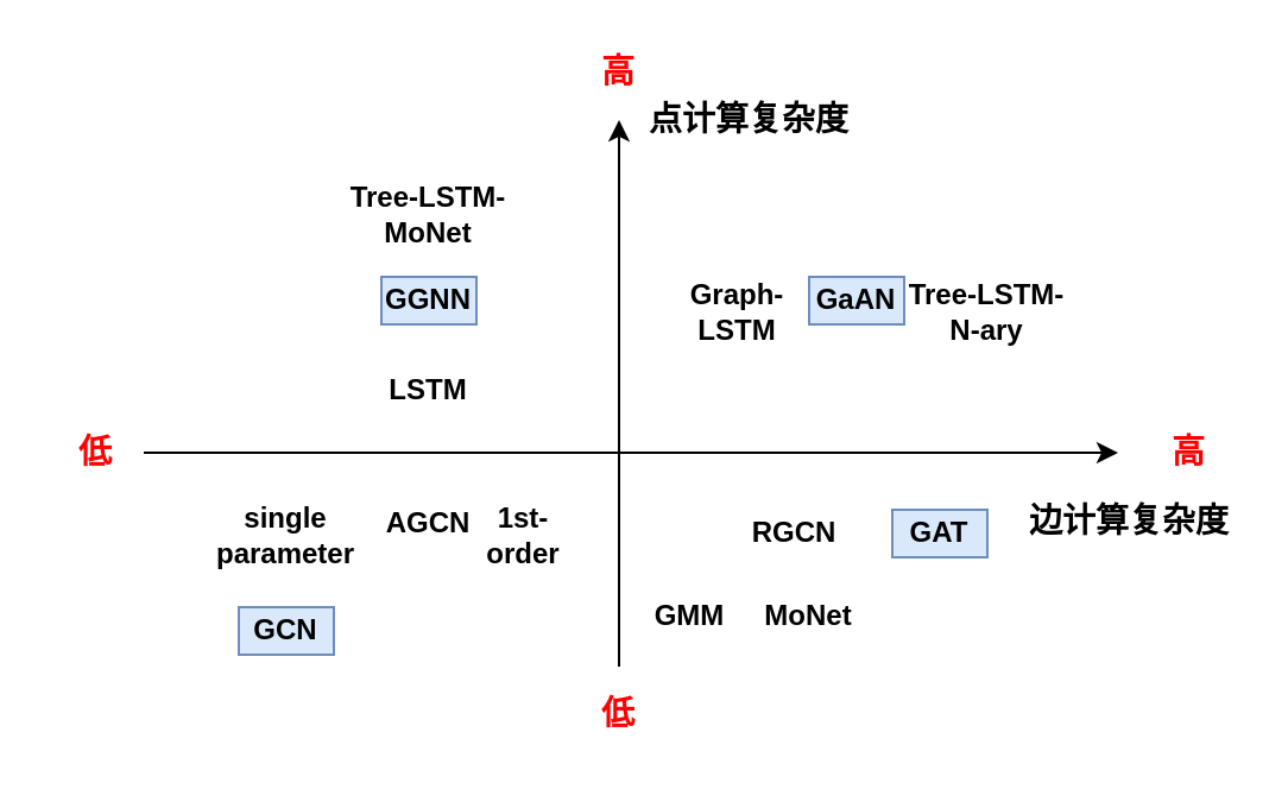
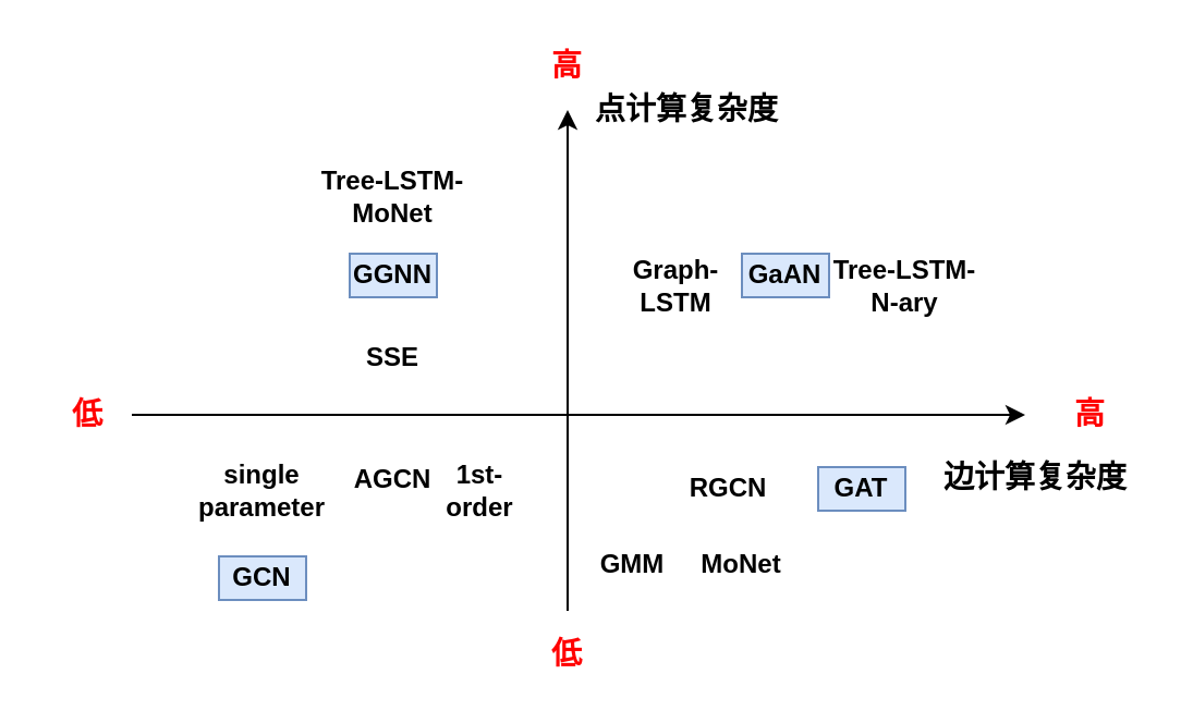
  <mxCell id="0" />
  <mxCell id="1" parent="0" />
  <mxCell id="2" value="" style="endArrow=classic;html=1;" parent="1" edge="1"><mxGeometry width="50" height="50" relative="1" as="geometry"><mxPoint x="60" y="190" as="sourcePoint" /><mxPoint x="470" y="190" as="targetPoint" /></mxGeometry></mxCell>
  <mxCell id="3" value="" style="endArrow=classic;html=1;" parent="1" edge="1"><mxGeometry width="50" height="50" relative="1" as="geometry"><mxPoint x="260" y="280" as="sourcePoint" /><mxPoint x="260" y="50" as="targetPoint" /></mxGeometry></mxCell>
  <mxCell id="4" value="&lt;b&gt;&lt;font style=&quot;font-size: 14px&quot;&gt;边计算复杂度&lt;/font&gt;&lt;/b&gt;" style="text;html=1;strokeColor=none;fillColor=none;align=center;verticalAlign=middle;whiteSpace=wrap;rounded=0;" parent="1" vertex="1"><mxGeometry x="430" y="209" width="90" height="20" as="geometry" /></mxCell>
  <mxCell id="5" value="&lt;b&gt;&lt;font color=&quot;#ff0000&quot; style=&quot;font-size: 14px&quot;&gt;高&lt;/font&gt;&lt;/b&gt;" style="text;html=1;strokeColor=none;fillColor=none;align=center;verticalAlign=middle;whiteSpace=wrap;rounded=0;" parent="1" vertex="1"><mxGeometry x="240" y="20" width="40" height="20" as="geometry" /></mxCell>
  <mxCell id="6" value="&lt;b&gt;&lt;font color=&quot;#ff0000&quot; style=&quot;font-size: 14px&quot;&gt;低&lt;/font&gt;&lt;/b&gt;" style="text;html=1;strokeColor=none;fillColor=none;align=center;verticalAlign=middle;whiteSpace=wrap;rounded=0;" parent="1" vertex="1"><mxGeometry x="245" y="290" width="30" height="20" as="geometry" /></mxCell>
  <mxCell id="7" value="&lt;b&gt;&lt;font color=&quot;#ff0000&quot; style=&quot;font-size: 14px&quot;&gt;高&lt;/font&gt;&lt;/b&gt;" style="text;html=1;strokeColor=none;fillColor=none;align=center;verticalAlign=middle;whiteSpace=wrap;rounded=0;" parent="1" vertex="1"><mxGeometry x="480" y="180" width="40" height="20" as="geometry" /></mxCell>
  <mxCell id="8" value="&lt;font color=&quot;#ff0000&quot;&gt;&lt;span style=&quot;font-size: 14px&quot;&gt;&lt;b&gt;低&lt;/b&gt;&lt;/span&gt;&lt;/font&gt;" style="text;html=1;strokeColor=none;fillColor=none;align=center;verticalAlign=middle;whiteSpace=wrap;rounded=0;" parent="1" vertex="1"><mxGeometry x="20" y="180" width="40" height="20" as="geometry" /></mxCell>
  <mxCell id="9" value="&lt;b&gt;GCN&lt;/b&gt;" style="text;html=1;strokeColor=#6c8ebf;fillColor=#dae8fc;align=center;verticalAlign=middle;whiteSpace=wrap;rounded=0;" parent="1" vertex="1"><mxGeometry x="100" y="255" width="40" height="20" as="geometry" /></mxCell>
  <mxCell id="10" value="&lt;b&gt;single parameter&lt;/b&gt;" style="text;html=1;strokeColor=none;fillColor=none;align=center;verticalAlign=middle;whiteSpace=wrap;rounded=0;" parent="1" vertex="1"><mxGeometry x="100" y="215" width="40" height="20" as="geometry" /></mxCell>
  <mxCell id="11" value="&lt;b&gt;1st-order&lt;/b&gt;" style="text;html=1;strokeColor=none;fillColor=none;align=center;verticalAlign=middle;whiteSpace=wrap;rounded=0;" parent="1" vertex="1"><mxGeometry x="200" y="215" width="40" height="20" as="geometry" /></mxCell>
  <mxCell id="12" value="&lt;b&gt;GaAN&lt;/b&gt;" style="text;html=1;strokeColor=#6c8ebf;fillColor=#dae8fc;align=center;verticalAlign=middle;whiteSpace=wrap;rounded=0;" parent="1" vertex="1"><mxGeometry x="340" y="116" width="40" height="20" as="geometry" /></mxCell>
  <mxCell id="13" value="&lt;b&gt;Tree-LSTM-N-ary&lt;/b&gt;" style="text;html=1;strokeColor=none;fillColor=none;align=center;verticalAlign=middle;whiteSpace=wrap;rounded=0;" parent="1" vertex="1"><mxGeometry x="380" y="116" width="70" height="30" as="geometry" /></mxCell>
  <mxCell id="14" value="&lt;b&gt;Graph-LSTM&lt;/b&gt;" style="text;html=1;strokeColor=none;fillColor=none;align=center;verticalAlign=middle;whiteSpace=wrap;rounded=0;" parent="1" vertex="1"><mxGeometry x="290" y="121" width="40" height="20" as="geometry" /></mxCell>
  <mxCell id="15" value="&lt;b&gt;GGNN&lt;/b&gt;" style="text;html=1;strokeColor=#6c8ebf;fillColor=#dae8fc;align=center;verticalAlign=middle;whiteSpace=wrap;rounded=0;" parent="1" vertex="1"><mxGeometry x="160" y="116" width="40" height="20" as="geometry" /></mxCell>
- <mxCell id="16" value="&lt;b&gt;LSTM&lt;/b&gt;" style="text;html=1;strokeColor=none;fillColor=none;align=center;verticalAlign=middle;whiteSpace=wrap;rounded=0;" parent="1" vertex="1"><mxGeometry x="160" y="154" width="40" height="20" as="geometry" /></mxCell>
+ <mxCell id="16" value="&lt;b&gt;SSE&lt;/b&gt;" style="text;html=1;strokeColor=none;fillColor=none;align=center;verticalAlign=middle;whiteSpace=wrap;rounded=0;" parent="1" vertex="1"><mxGeometry x="160" y="154" width="40" height="20" as="geometry" /></mxCell>
  <mxCell id="17" value="&lt;b&gt;Tree-LSTM-MoNet&lt;/b&gt;" style="text;html=1;strokeColor=none;fillColor=none;align=center;verticalAlign=middle;whiteSpace=wrap;rounded=0;" parent="1" vertex="1"><mxGeometry x="140" y="80" width="80" height="20" as="geometry" /></mxCell>
  <mxCell id="18" value="&lt;b&gt;GAT&lt;/b&gt;" style="text;html=1;strokeColor=#6c8ebf;fillColor=#dae8fc;align=center;verticalAlign=middle;whiteSpace=wrap;rounded=0;" parent="1" vertex="1"><mxGeometry x="375" y="214" width="40" height="20" as="geometry" /></mxCell>
  <mxCell id="19" value="&lt;b&gt;MoNet&lt;/b&gt;" style="text;html=1;strokeColor=none;fillColor=none;align=center;verticalAlign=middle;whiteSpace=wrap;rounded=0;" parent="1" vertex="1"><mxGeometry x="320" y="244" width="40" height="30" as="geometry" /></mxCell>
  <mxCell id="20" value="&lt;b&gt;RGCN&lt;/b&gt;" style="text;html=1;strokeColor=none;fillColor=none;align=center;verticalAlign=middle;whiteSpace=wrap;rounded=0;" parent="1" vertex="1"><mxGeometry x="314" y="209" width="40" height="30" as="geometry" /></mxCell>
  <mxCell id="21" value="&lt;b&gt;GMM&lt;/b&gt;" style="text;html=1;strokeColor=none;fillColor=none;align=center;verticalAlign=middle;whiteSpace=wrap;rounded=0;" parent="1" vertex="1"><mxGeometry x="270" y="244" width="40" height="30" as="geometry" /></mxCell>
  <mxCell id="22" value="&lt;b&gt;AGCN&lt;/b&gt;" style="text;html=1;strokeColor=none;fillColor=none;align=center;verticalAlign=middle;whiteSpace=wrap;rounded=0;" parent="1" vertex="1"><mxGeometry x="160" y="210" width="40" height="20" as="geometry" /></mxCell>
  <mxCell id="23" value="&lt;b&gt;&lt;font style=&quot;font-size: 14px&quot;&gt;点计算复杂度&lt;/font&gt;&lt;/b&gt;" style="text;html=1;strokeColor=none;fillColor=none;align=center;verticalAlign=middle;whiteSpace=wrap;rounded=0;" vertex="1" parent="1"><mxGeometry x="270" y="40" width="90" height="20" as="geometry" /></mxCell>
